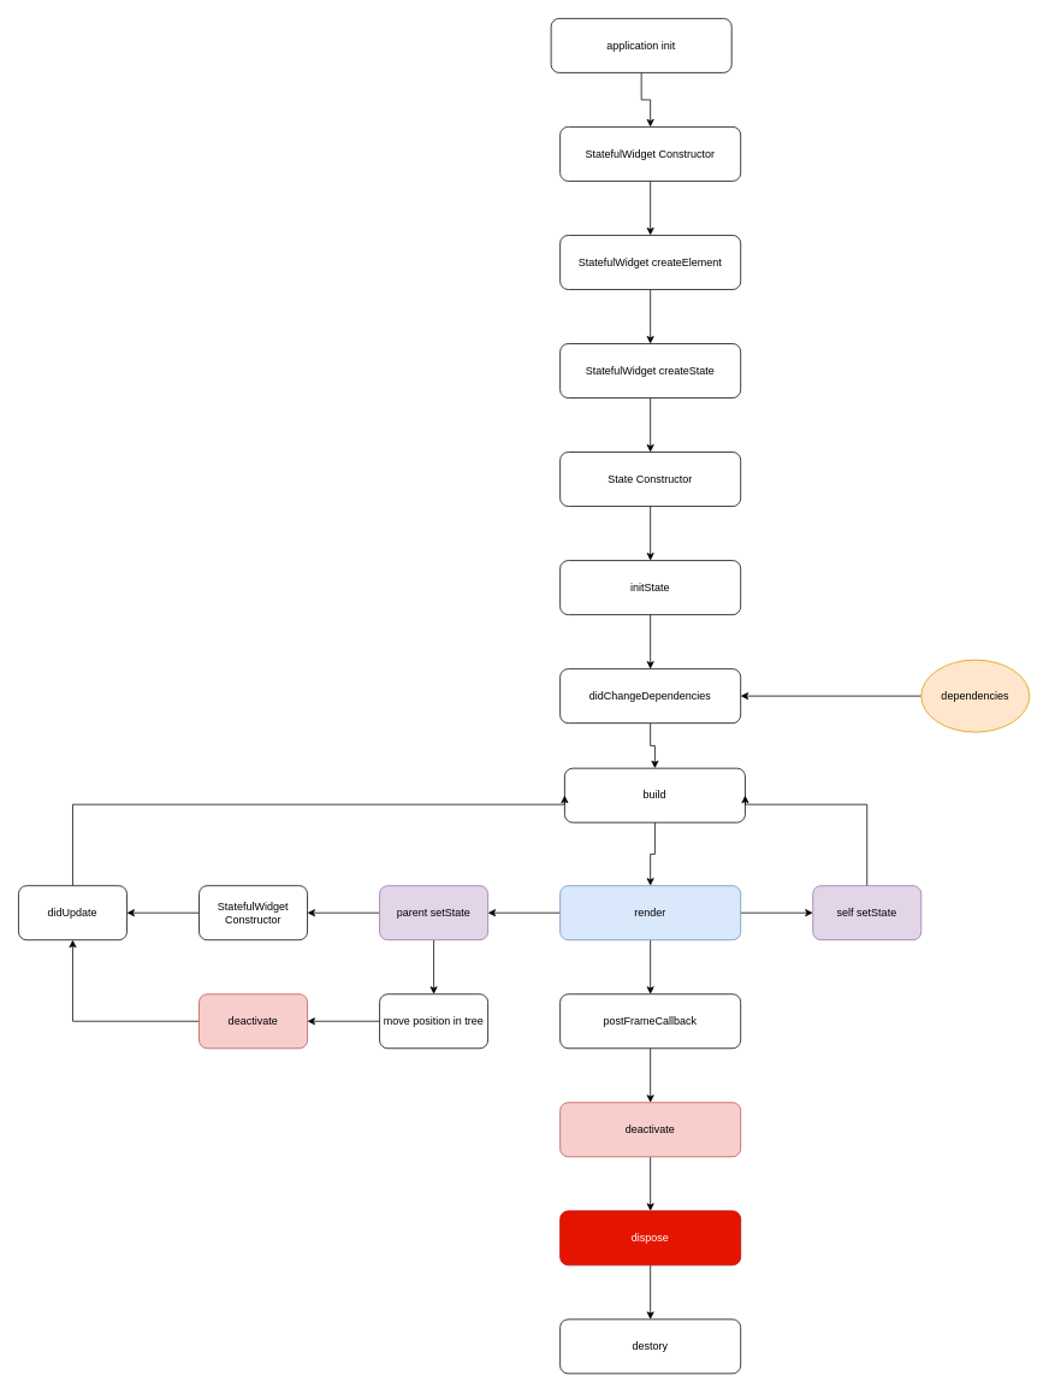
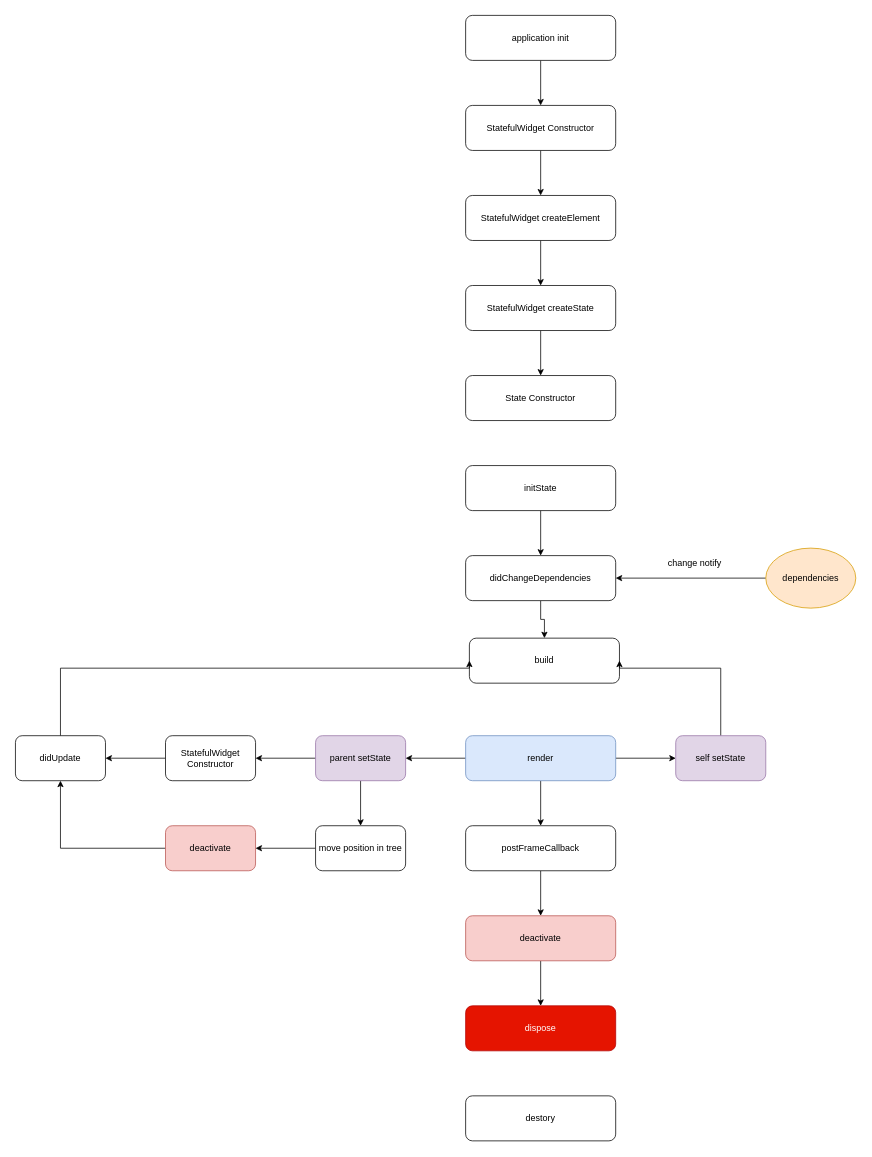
  <mxCell id="0" />
  <mxCell id="1" parent="0" />
  <mxCell id="2" style="edgeStyle=orthogonalEdgeStyle;rounded=0;orthogonalLoop=1;jettySize=auto;html=1;entryX=0.5;entryY=0;entryDx=0;entryDy=0;" edge="1" parent="1" source="3" target="5"><mxGeometry relative="1" as="geometry" /></mxCell>
  <mxCell id="3" value="StatefulWidget Constructor" style="rounded=1;whiteSpace=wrap;html=1;" vertex="1" parent="1"><mxGeometry x="620" y="140" width="200" height="60" as="geometry" /></mxCell>
  <mxCell id="4" style="edgeStyle=orthogonalEdgeStyle;rounded=0;orthogonalLoop=1;jettySize=auto;html=1;entryX=0.5;entryY=0;entryDx=0;entryDy=0;" edge="1" parent="1" source="5" target="7"><mxGeometry relative="1" as="geometry" /></mxCell>
  <mxCell id="5" value="StatefulWidget createElement" style="rounded=1;whiteSpace=wrap;html=1;" vertex="1" parent="1"><mxGeometry x="620" y="260" width="200" height="60" as="geometry" /></mxCell>
  <mxCell id="6" style="edgeStyle=orthogonalEdgeStyle;rounded=0;orthogonalLoop=1;jettySize=auto;html=1;entryX=0.5;entryY=0;entryDx=0;entryDy=0;" edge="1" parent="1" source="7" target="9"><mxGeometry relative="1" as="geometry" /></mxCell>
  <mxCell id="7" value="StatefulWidget createState" style="rounded=1;whiteSpace=wrap;html=1;" vertex="1" parent="1"><mxGeometry x="620" y="380" width="200" height="60" as="geometry" /></mxCell>
- <mxCell id="8" style="edgeStyle=orthogonalEdgeStyle;rounded=0;orthogonalLoop=1;jettySize=auto;html=1;entryX=0.5;entryY=0;entryDx=0;entryDy=0;" edge="1" parent="1" source="9" target="13"><mxGeometry relative="1" as="geometry" /></mxCell>
  <mxCell id="9" value="State Constructor" style="rounded=1;whiteSpace=wrap;html=1;" vertex="1" parent="1"><mxGeometry x="620" y="500" width="200" height="60" as="geometry" /></mxCell>
  <mxCell id="10" style="edgeStyle=orthogonalEdgeStyle;rounded=0;orthogonalLoop=1;jettySize=auto;html=1;entryX=0.5;entryY=0;entryDx=0;entryDy=0;" edge="1" parent="1" source="11" target="15"><mxGeometry relative="1" as="geometry" /></mxCell>
  <mxCell id="11" value="didChangeDependencies" style="rounded=1;whiteSpace=wrap;html=1;" vertex="1" parent="1"><mxGeometry x="620" y="740" width="200" height="60" as="geometry" /></mxCell>
  <mxCell id="12" style="edgeStyle=orthogonalEdgeStyle;rounded=0;orthogonalLoop=1;jettySize=auto;html=1;entryX=0.5;entryY=0;entryDx=0;entryDy=0;" edge="1" parent="1" source="13" target="11"><mxGeometry relative="1" as="geometry" /></mxCell>
  <mxCell id="13" value="initState" style="rounded=1;whiteSpace=wrap;html=1;" vertex="1" parent="1"><mxGeometry x="620" y="620" width="200" height="60" as="geometry" /></mxCell>
- <mxCell id="14" style="edgeStyle=orthogonalEdgeStyle;rounded=0;orthogonalLoop=1;jettySize=auto;html=1;entryX=0.5;entryY=0;entryDx=0;entryDy=0;" edge="1" parent="1" source="15" target="19"><mxGeometry relative="1" as="geometry" /></mxCell>
  <mxCell id="15" value="build" style="rounded=1;whiteSpace=wrap;html=1;" vertex="1" parent="1"><mxGeometry x="625" y="850" width="200" height="60" as="geometry" /></mxCell>
  <mxCell id="16" style="edgeStyle=orthogonalEdgeStyle;rounded=0;orthogonalLoop=1;jettySize=auto;html=1;" edge="1" parent="1" source="19" target="21"><mxGeometry relative="1" as="geometry" /></mxCell>
  <mxCell id="17" style="edgeStyle=orthogonalEdgeStyle;rounded=0;orthogonalLoop=1;jettySize=auto;html=1;entryX=1;entryY=0.5;entryDx=0;entryDy=0;" edge="1" parent="1" source="19" target="26"><mxGeometry relative="1" as="geometry" /></mxCell>
  <mxCell id="18" style="edgeStyle=orthogonalEdgeStyle;rounded=0;orthogonalLoop=1;jettySize=auto;html=1;entryX=0;entryY=0.5;entryDx=0;entryDy=0;" edge="1" parent="1" source="19" target="35"><mxGeometry relative="1" as="geometry" /></mxCell>
  <mxCell id="19" value="render" style="rounded=1;whiteSpace=wrap;html=1;fillColor=#dae8fc;strokeColor=#6c8ebf;" vertex="1" parent="1"><mxGeometry x="620" y="980" width="200" height="60" as="geometry" /></mxCell>
  <mxCell id="20" style="edgeStyle=orthogonalEdgeStyle;rounded=0;orthogonalLoop=1;jettySize=auto;html=1;" edge="1" parent="1" source="21" target="23"><mxGeometry relative="1" as="geometry" /></mxCell>
  <mxCell id="21" value="postFrameCallback" style="rounded=1;whiteSpace=wrap;html=1;" vertex="1" parent="1"><mxGeometry x="620" y="1100" width="200" height="60" as="geometry" /></mxCell>
  <mxCell id="22" style="edgeStyle=orthogonalEdgeStyle;rounded=0;orthogonalLoop=1;jettySize=auto;html=1;entryX=0.5;entryY=0;entryDx=0;entryDy=0;" edge="1" parent="1" source="23" target="30"><mxGeometry relative="1" as="geometry" /></mxCell>
  <mxCell id="23" value="deactivate" style="rounded=1;whiteSpace=wrap;html=1;fillColor=#f8cecc;strokeColor=#b85450;" vertex="1" parent="1"><mxGeometry x="620" y="1220" width="200" height="60" as="geometry" /></mxCell>
  <mxCell id="24" style="edgeStyle=orthogonalEdgeStyle;rounded=0;orthogonalLoop=1;jettySize=auto;html=1;" edge="1" parent="1" source="26" target="33"><mxGeometry relative="1" as="geometry" /></mxCell>
  <mxCell id="25" style="edgeStyle=orthogonalEdgeStyle;rounded=0;orthogonalLoop=1;jettySize=auto;html=1;" edge="1" parent="1" source="26" target="40"><mxGeometry relative="1" as="geometry" /></mxCell>
  <mxCell id="26" value="parent setState" style="rounded=1;whiteSpace=wrap;html=1;fillColor=#e1d5e7;strokeColor=#9673a6;" vertex="1" parent="1"><mxGeometry x="420" y="980" width="120" height="60" as="geometry" /></mxCell>
  <mxCell id="27" style="edgeStyle=orthogonalEdgeStyle;rounded=0;orthogonalLoop=1;jettySize=auto;html=1;entryX=0;entryY=0.5;entryDx=0;entryDy=0;" edge="1" parent="1" source="28" target="15"><mxGeometry relative="1" as="geometry"><Array as="points"><mxPoint x="80" y="890" /></Array></mxGeometry></mxCell>
  <mxCell id="28" value="didUpdate" style="rounded=1;whiteSpace=wrap;html=1;" vertex="1" parent="1"><mxGeometry x="20" y="980" width="120" height="60" as="geometry" /></mxCell>
- <mxCell id="29" style="edgeStyle=orthogonalEdgeStyle;rounded=0;orthogonalLoop=1;jettySize=auto;html=1;entryX=0.5;entryY=0;entryDx=0;entryDy=0;" edge="1" parent="1" source="30" target="31"><mxGeometry relative="1" as="geometry" /></mxCell>
  <mxCell id="30" value="dispose" style="rounded=1;whiteSpace=wrap;html=1;fillColor=#e51400;strokeColor=#B20000;fontColor=#ffffff;" vertex="1" parent="1"><mxGeometry x="620" y="1340" width="200" height="60" as="geometry" /></mxCell>
  <mxCell id="31" value="destory" style="rounded=1;whiteSpace=wrap;html=1;" vertex="1" parent="1"><mxGeometry x="620" y="1460" width="200" height="60" as="geometry" /></mxCell>
  <mxCell id="32" style="edgeStyle=orthogonalEdgeStyle;rounded=0;orthogonalLoop=1;jettySize=auto;html=1;entryX=1;entryY=0.5;entryDx=0;entryDy=0;" edge="1" parent="1" source="33" target="28"><mxGeometry relative="1" as="geometry" /></mxCell>
  <mxCell id="33" value="StatefulWidget Constructor" style="rounded=1;whiteSpace=wrap;html=1;" vertex="1" parent="1"><mxGeometry x="220" y="980" width="120" height="60" as="geometry" /></mxCell>
  <mxCell id="34" style="edgeStyle=orthogonalEdgeStyle;rounded=0;orthogonalLoop=1;jettySize=auto;html=1;entryX=1;entryY=0.5;entryDx=0;entryDy=0;" edge="1" parent="1" source="35" target="15"><mxGeometry relative="1" as="geometry"><Array as="points"><mxPoint x="960" y="890" /></Array></mxGeometry></mxCell>
  <mxCell id="35" value="self setState" style="rounded=1;whiteSpace=wrap;html=1;fillColor=#e1d5e7;strokeColor=#9673a6;" vertex="1" parent="1"><mxGeometry x="900" y="980" width="120" height="60" as="geometry" /></mxCell>
  <mxCell id="36" style="edgeStyle=orthogonalEdgeStyle;rounded=0;orthogonalLoop=1;jettySize=auto;html=1;entryX=1;entryY=0.5;entryDx=0;entryDy=0;" edge="1" parent="1" source="37" target="11"><mxGeometry relative="1" as="geometry" /></mxCell>
  <mxCell id="37" value="dependencies" style="ellipse;whiteSpace=wrap;html=1;fillColor=#ffe6cc;strokeColor=#d79b00;" vertex="1" parent="1"><mxGeometry x="1020" y="730" width="120" height="80" as="geometry" /></mxCell>
+ <mxCell id="38" value="change notify" style="text;html=1;align=center;verticalAlign=middle;resizable=0;points=[];autosize=1;" vertex="1" parent="1"><mxGeometry x="880" y="740" width="90" height="20" as="geometry" /></mxCell>
  <mxCell id="39" style="edgeStyle=orthogonalEdgeStyle;rounded=0;orthogonalLoop=1;jettySize=auto;html=1;" edge="1" parent="1" source="40" target="42"><mxGeometry relative="1" as="geometry" /></mxCell>
  <mxCell id="40" value="move position in tree" style="rounded=1;whiteSpace=wrap;html=1;" vertex="1" parent="1"><mxGeometry x="420" y="1100" width="120" height="60" as="geometry" /></mxCell>
  <mxCell id="41" style="edgeStyle=orthogonalEdgeStyle;rounded=0;orthogonalLoop=1;jettySize=auto;html=1;entryX=0.5;entryY=1;entryDx=0;entryDy=0;" edge="1" parent="1" source="42" target="28"><mxGeometry relative="1" as="geometry" /></mxCell>
  <mxCell id="42" value="deactivate" style="rounded=1;whiteSpace=wrap;html=1;fillColor=#f8cecc;strokeColor=#b85450;" vertex="1" parent="1"><mxGeometry x="220" y="1100" width="120" height="60" as="geometry" /></mxCell>
  <mxCell id="43" style="edgeStyle=orthogonalEdgeStyle;rounded=0;orthogonalLoop=1;jettySize=auto;html=1;" edge="1" parent="1" source="44" target="3"><mxGeometry relative="1" as="geometry" /></mxCell>
- <mxCell id="44" value="application init" style="rounded=1;whiteSpace=wrap;html=1;" vertex="1" parent="1"><mxGeometry x="610" y="20" width="200" height="60" as="geometry" /></mxCell>
+ <mxCell id="44" value="application init" style="rounded=1;whiteSpace=wrap;html=1;" vertex="1" parent="1"><mxGeometry x="620" y="20" width="200" height="60" as="geometry" /></mxCell>
